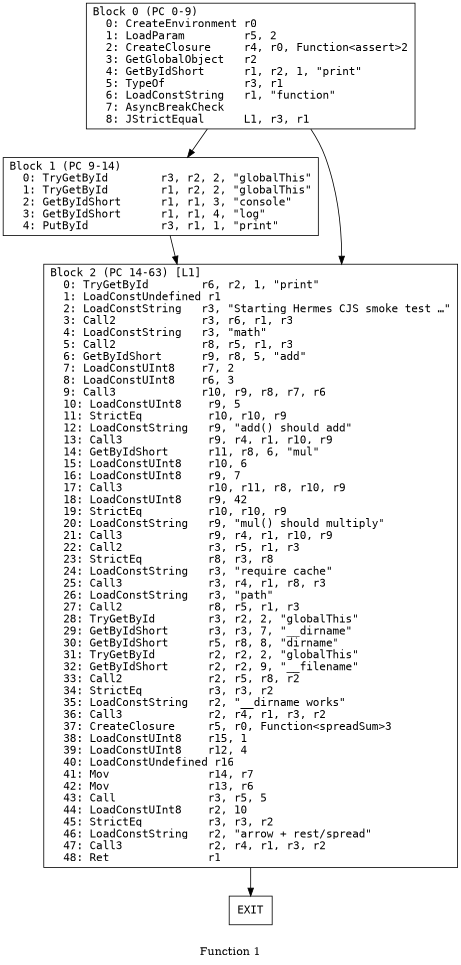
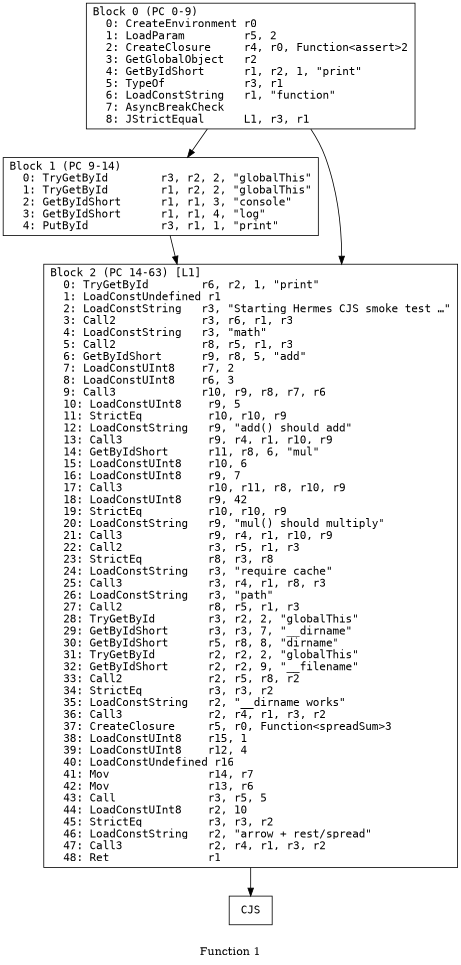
  digraph {
    color=lightgrey
    label="Function 1"
    rankdir=TB
    style=filled
    node [fontname=monospace shape=box]
    n1 [label="Block 0 (PC 0-9)\l  0: CreateEnvironment r0\l  1: LoadParam         r5, 2\l  2: CreateClosure     r4, r0, Function<assert>2\l  3: GetGlobalObject   r2\l  4: GetByIdShort      r1, r2, 1, \"print\"\l  5: TypeOf            r3, r1\l  6: LoadConstString   r1, \"function\"\l  7: AsyncBreakCheck   \l  8: JStrictEqual      L1, r3, r1\l"]
    n2 [label="Block 1 (PC 9-14)\l  0: TryGetById        r3, r2, 2, \"globalThis\"\l  1: TryGetById        r1, r2, 2, \"globalThis\"\l  2: GetByIdShort      r1, r1, 3, \"console\"\l  3: GetByIdShort      r1, r1, 4, \"log\"\l  4: PutById           r3, r1, 1, \"print\"\l"]
    n3 [label="Block 2 (PC 14-63) [L1]\l  0: TryGetById        r6, r2, 1, \"print\"\l  1: LoadConstUndefined r1\l  2: LoadConstString   r3, \"Starting Hermes CJS smoke test …\"\l  3: Call2             r3, r6, r1, r3\l  4: LoadConstString   r3, \"math\"\l  5: Call2             r8, r5, r1, r3\l  6: GetByIdShort      r9, r8, 5, \"add\"\l  7: LoadConstUInt8    r7, 2\l  8: LoadConstUInt8    r6, 3\l  9: Call3             r10, r9, r8, r7, r6\l  10: LoadConstUInt8    r9, 5\l  11: StrictEq          r10, r10, r9\l  12: LoadConstString   r9, \"add() should add\"\l  13: Call3             r9, r4, r1, r10, r9\l  14: GetByIdShort      r11, r8, 6, \"mul\"\l  15: LoadConstUInt8    r10, 6\l  16: LoadConstUInt8    r9, 7\l  17: Call3             r10, r11, r8, r10, r9\l  18: LoadConstUInt8    r9, 42\l  19: StrictEq          r10, r10, r9\l  20: LoadConstString   r9, \"mul() should multiply\"\l  21: Call3             r9, r4, r1, r10, r9\l  22: Call2             r3, r5, r1, r3\l  23: StrictEq          r8, r3, r8\l  24: LoadConstString   r3, \"require cache\"\l  25: Call3             r3, r4, r1, r8, r3\l  26: LoadConstString   r3, \"path\"\l  27: Call2             r8, r5, r1, r3\l  28: TryGetById        r3, r2, 2, \"globalThis\"\l  29: GetByIdShort      r3, r3, 7, \"__dirname\"\l  30: GetByIdShort      r5, r8, 8, \"dirname\"\l  31: TryGetById        r2, r2, 2, \"globalThis\"\l  32: GetByIdShort      r2, r2, 9, \"__filename\"\l  33: Call2             r2, r5, r8, r2\l  34: StrictEq          r3, r3, r2\l  35: LoadConstString   r2, \"__dirname works\"\l  36: Call3             r2, r4, r1, r3, r2\l  37: CreateClosure     r5, r0, Function<spreadSum>3\l  38: LoadConstUInt8    r15, 1\l  39: LoadConstUInt8    r12, 4\l  40: LoadConstUndefined r16\l  41: Mov               r14, r7\l  42: Mov               r13, r6\l  43: Call              r3, r5, 5\l  44: LoadConstUInt8    r2, 10\l  45: StrictEq          r3, r3, r2\l  46: LoadConstString   r2, \"arrow + rest/spread\"\l  47: Call3             r2, r4, r1, r3, r2\l  48: Ret               r1\l"]
-   n4 [label=EXIT]
+   n4 [label=CJS]
    n1 -> n2
    n1 -> n3
    n2 -> n3
    n3 -> n4
  }
